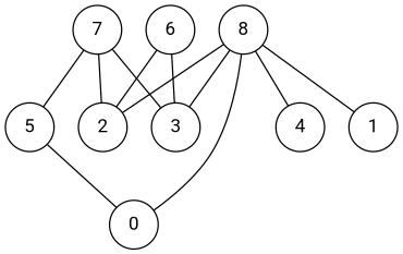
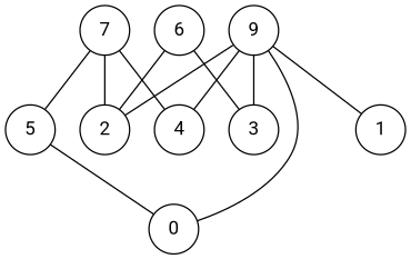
  graph {
    fontname=Roboto
    node [fontname=Roboto shape=circle]
    edge [fontname=Roboto]
    5
    0
    6
    2
    3
    7
    4
-   8
+   8 [label=9]
    1
    5 -- 0
    6 -- 2
    6 -- 3
    7 -- 5
    7 -- 2
-   7 -- 3
+   7 -- 4
    8 -- 0
    8 -- 2
    8 -- 3
    8 -- 4
    8 -- 1
  }
